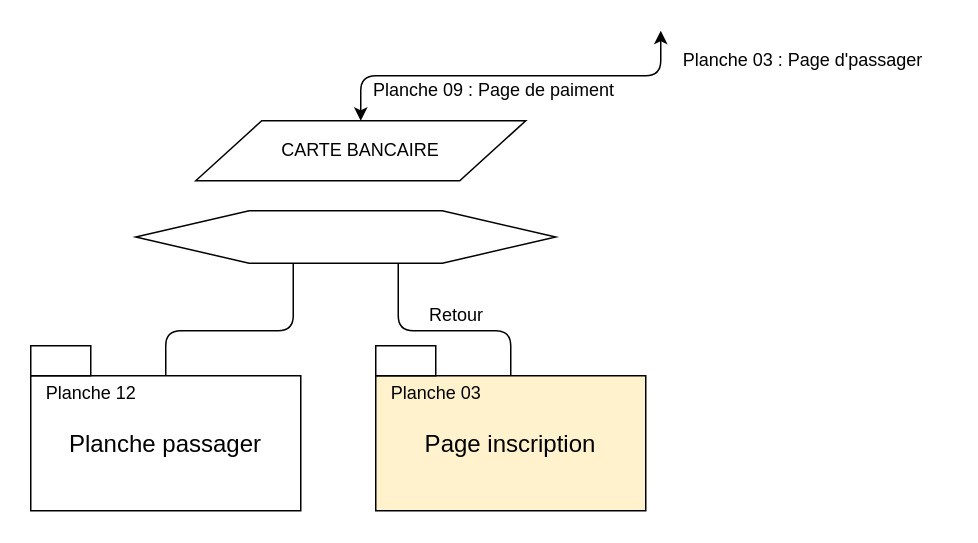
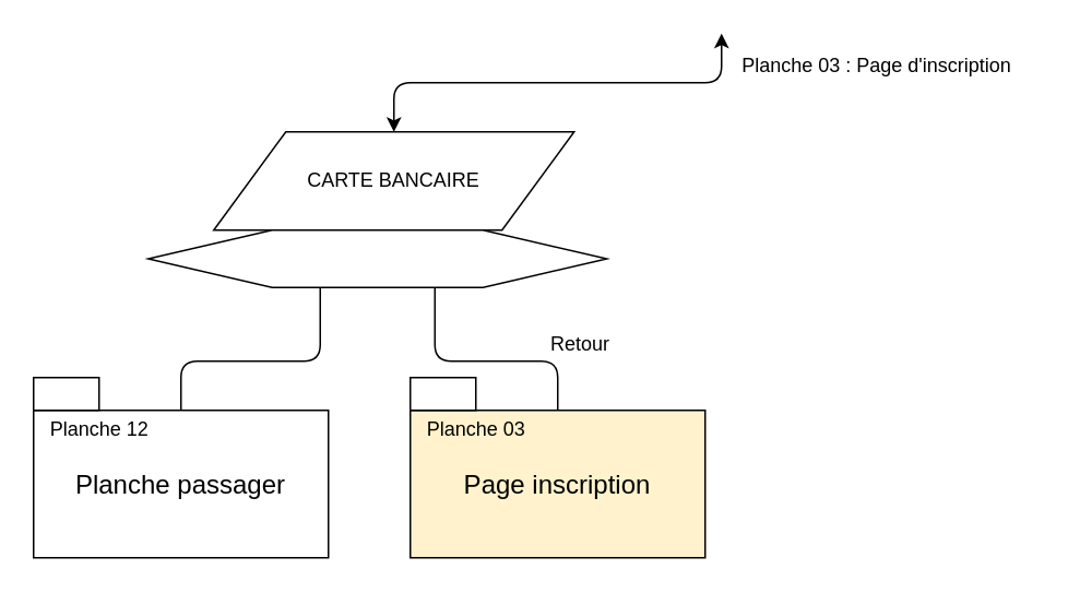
  <mxCell id="0" />
  <mxCell id="1" parent="0" />
- <mxCell id="2" value="CARTE BANCAIRE" style="shape=parallelogram;perimeter=parallelogramPerimeter;whiteSpace=wrap;html=1;" vertex="1" parent="1"><mxGeometry x="130" y="80" width="220" height="40" as="geometry" /></mxCell>
+ <mxCell id="2" value="CARTE BANCAIRE" style="shape=parallelogram;perimeter=parallelogramPerimeter;whiteSpace=wrap;html=1;" vertex="1" parent="1"><mxGeometry x="130" y="80" width="220" height="60" as="geometry" /></mxCell>
  <mxCell id="3" value="" style="verticalLabelPosition=bottom;verticalAlign=top;html=1;shape=hexagon;perimeter=hexagonPerimeter2;arcSize=6;size=0.27;" vertex="1" parent="1"><mxGeometry x="90" y="140" width="280" height="35" as="geometry" /></mxCell>
  <mxCell id="4" value="" style="endArrow=classic;startArrow=classic;html=1;exitX=0.5;exitY=0;exitDx=0;exitDy=0;" edge="1" parent="1" source="2"><mxGeometry width="50" height="50" relative="1" as="geometry"><mxPoint x="280" y="10" as="sourcePoint" /><mxPoint x="440" y="20" as="targetPoint" /><Array as="points"><mxPoint x="240" y="50" /><mxPoint x="440" y="50" /></Array></mxGeometry></mxCell>
- <mxCell id="5" value="Planche 09 : Page de paiment" style="text;html=1;strokeColor=none;fillColor=none;align=center;verticalAlign=middle;whiteSpace=wrap;rounded=0;" vertex="1" parent="1"><mxGeometry x="234" y="50" width="190" height="20" as="geometry" /></mxCell>
- <mxCell id="6" value="Planche 03 : Page d'passager" style="text;html=1;strokeColor=none;fillColor=none;align=center;verticalAlign=middle;whiteSpace=wrap;rounded=0;" vertex="1" parent="1"><mxGeometry x="440" y="30" width="190" height="20" as="geometry" /></mxCell>
+ <mxCell id="6" value="Planche 03 : Page d'inscription" style="text;html=1;strokeColor=none;fillColor=none;align=center;verticalAlign=middle;whiteSpace=wrap;rounded=0;" vertex="1" parent="1"><mxGeometry x="440" y="30" width="190" height="20" as="geometry" /></mxCell>
  <mxCell id="7" value="" style="endArrow=none;html=1;exitX=0.375;exitY=1;exitDx=0;exitDy=0;entryX=0.5;entryY=0;entryDx=0;entryDy=0;" edge="1" parent="1" source="3" target="10"><mxGeometry width="50" height="50" relative="1" as="geometry"><mxPoint x="120" y="80" as="sourcePoint" /><mxPoint x="90" y="220" as="targetPoint" /><Array as="points"><mxPoint x="195" y="220" /><mxPoint x="110" y="220" /></Array></mxGeometry></mxCell>
  <mxCell id="8" value="" style="endArrow=none;html=1;entryX=0.625;entryY=1;entryDx=0;entryDy=0;exitX=0.5;exitY=0;exitDx=0;exitDy=0;" edge="1" parent="1" source="14" target="3"><mxGeometry width="50" height="50" relative="1" as="geometry"><mxPoint x="370" y="220" as="sourcePoint" /><mxPoint x="290" y="255" as="targetPoint" /><Array as="points"><mxPoint x="340" y="220" /><mxPoint x="265" y="220" /></Array></mxGeometry></mxCell>
  <mxCell id="9" value="" style="group" vertex="1" connectable="0" parent="1"><mxGeometry x="20" y="230" width="180" height="110" as="geometry" /></mxCell>
  <mxCell id="10" value="&lt;div&gt;Planche passager&lt;/div&gt;" style="rounded=0;whiteSpace=wrap;html=1;fontSize=16;" vertex="1" parent="9"><mxGeometry y="20" width="180" height="90" as="geometry" /></mxCell>
  <mxCell id="11" value="" style="rounded=0;whiteSpace=wrap;html=1;fontSize=16;" vertex="1" parent="9"><mxGeometry width="40" height="20" as="geometry" /></mxCell>
  <mxCell id="12" value="&lt;font style=&quot;font-size: 12px&quot;&gt;Planche 12&lt;/font&gt;" style="text;html=1;resizable=0;autosize=1;align=center;verticalAlign=middle;points=[];fillColor=none;strokeColor=none;rounded=0;fontSize=16;" vertex="1" parent="9"><mxGeometry y="15" width="80" height="30" as="geometry" /></mxCell>
  <mxCell id="13" value="" style="group" vertex="1" connectable="0" parent="1"><mxGeometry x="250" y="230" width="180" height="110" as="geometry" /></mxCell>
  <mxCell id="14" value="&lt;div&gt;Page inscription&lt;/div&gt;" style="rounded=0;whiteSpace=wrap;html=1;fontSize=16;fillColor=#fff2cc;" vertex="1" parent="13"><mxGeometry y="20" width="180" height="90" as="geometry" /></mxCell>
  <mxCell id="15" value="" style="rounded=0;whiteSpace=wrap;html=1;fontSize=16;" vertex="1" parent="13"><mxGeometry width="40" height="20" as="geometry" /></mxCell>
  <mxCell id="16" value="&lt;font style=&quot;font-size: 12px&quot;&gt;Planche 03&lt;/font&gt;" style="text;html=1;resizable=0;autosize=1;align=center;verticalAlign=middle;points=[];fillColor=none;strokeColor=none;rounded=0;fontSize=16;" vertex="1" parent="13"><mxGeometry y="15" width="80" height="30" as="geometry" /></mxCell>
- <mxCell id="17" value="Retour" style="text;html=1;strokeColor=none;fillColor=none;align=center;verticalAlign=middle;whiteSpace=wrap;rounded=0;" vertex="1" parent="1"><mxGeometry x="269" y="200" width="70" height="20" as="geometry" /></mxCell>
+ <mxCell id="17" value="Retour" style="text;html=1;strokeColor=none;fillColor=none;align=center;verticalAlign=middle;whiteSpace=wrap;rounded=0;" vertex="1" parent="1"><mxGeometry x="319" y="200" width="70" height="20" as="geometry" /></mxCell>
